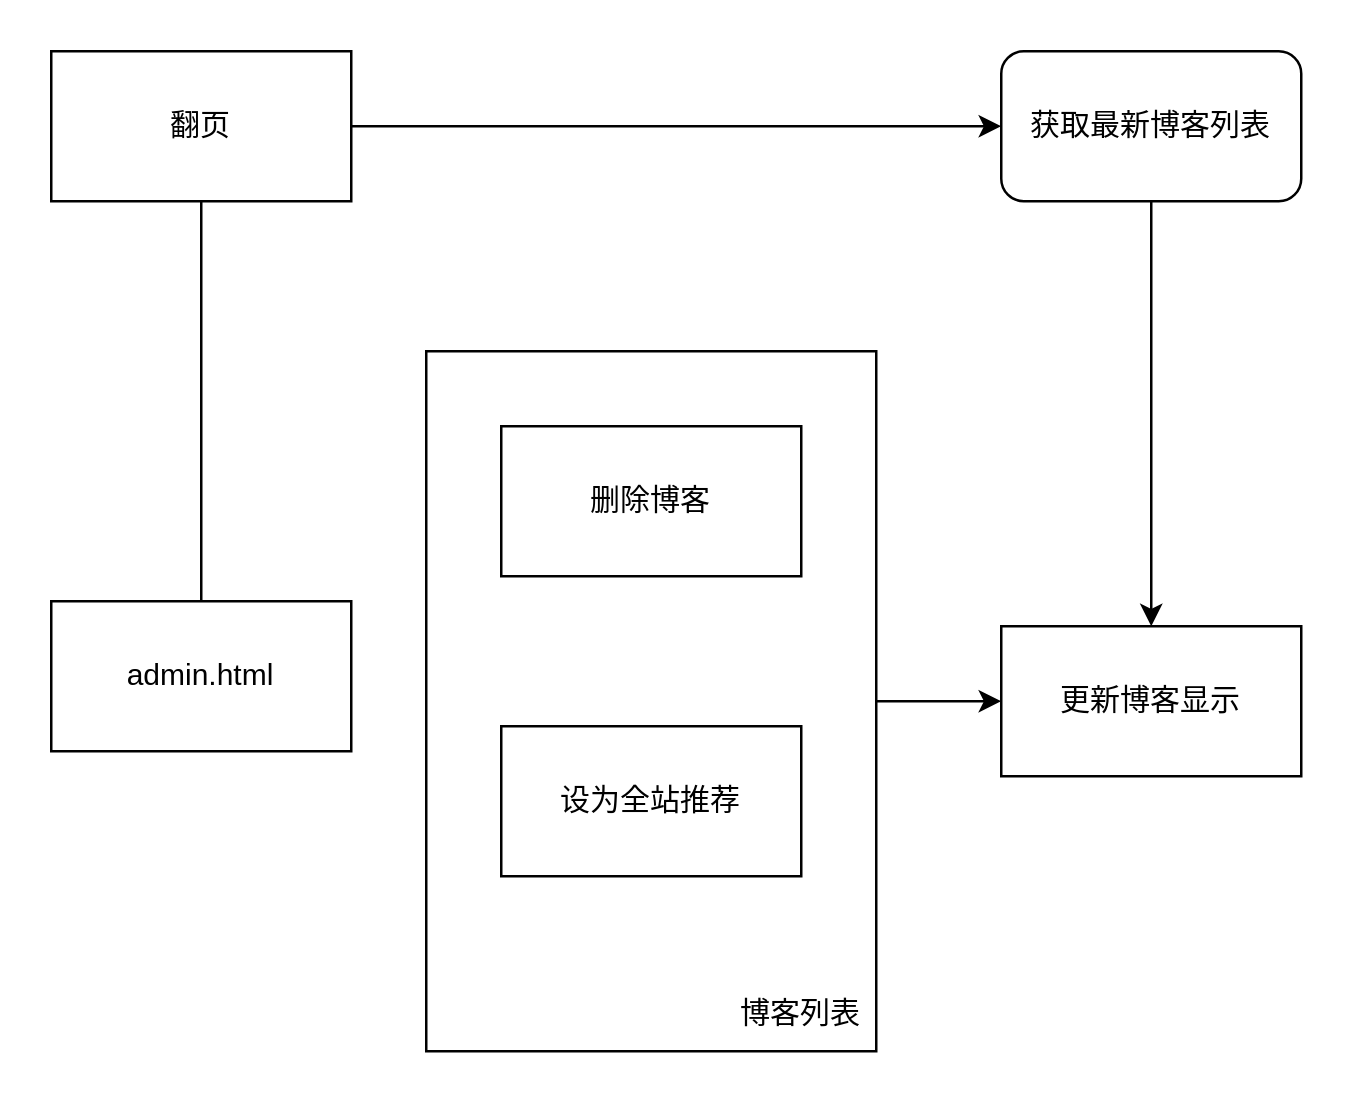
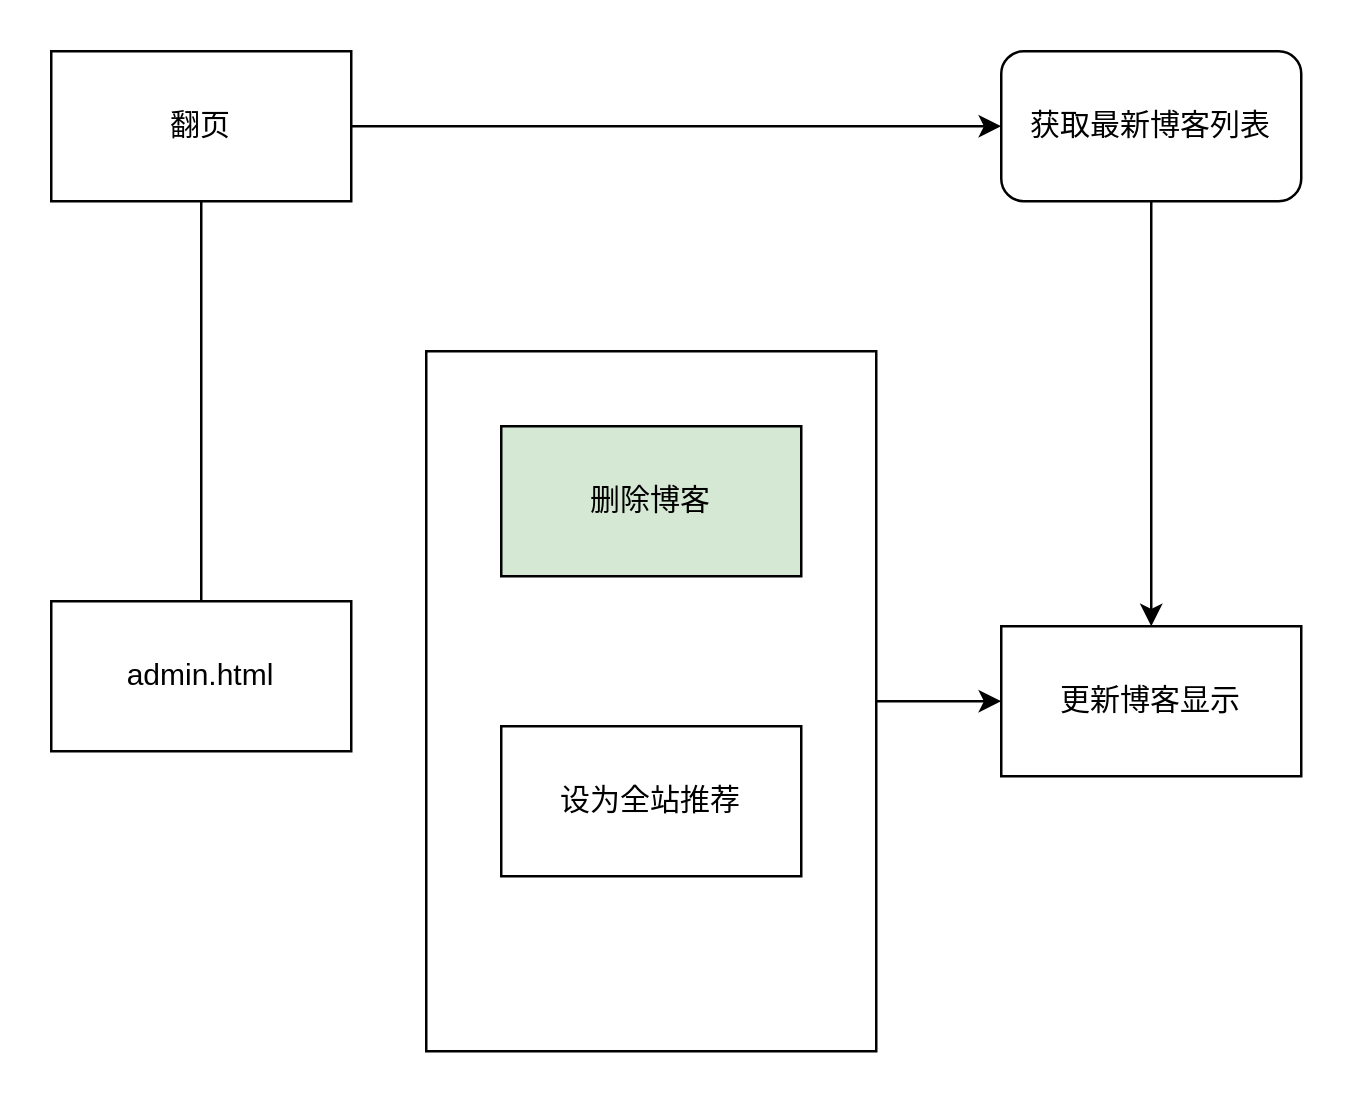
  <mxCell id="0" />
  <mxCell id="1" parent="0" />
  <mxCell id="2" value="" style="edgeStyle=none;html=1;" edge="1" parent="1" source="3" target="13"><mxGeometry relative="1" as="geometry" /></mxCell>
  <mxCell id="3" value="" style="rounded=0;whiteSpace=wrap;html=1;" parent="1" vertex="1"><mxGeometry x="170" y="140" width="180" height="280" as="geometry" /></mxCell>
  <mxCell id="4" style="edgeStyle=none;html=1;entryX=0;entryY=0.5;entryDx=0;entryDy=0;" parent="1" source="5" target="12" edge="1"><mxGeometry relative="1" as="geometry"><Array as="points"><mxPoint x="80" y="50" /></Array></mxGeometry></mxCell>
  <mxCell id="5" value="admin.html" style="rounded=0;whiteSpace=wrap;html=1;" parent="1" vertex="1"><mxGeometry x="20" y="240" width="120" height="60" as="geometry" /></mxCell>
- <mxCell id="6" value="删除博客" style="rounded=0;whiteSpace=wrap;html=1;" parent="1" vertex="1"><mxGeometry x="200" y="170" width="120" height="60" as="geometry" /></mxCell>
+ <mxCell id="6" value="删除博客" style="rounded=0;whiteSpace=wrap;html=1;fillColor=#d5e8d4;" parent="1" vertex="1"><mxGeometry x="200" y="170" width="120" height="60" as="geometry" /></mxCell>
  <mxCell id="7" value="设为全站推荐" style="rounded=0;whiteSpace=wrap;html=1;" parent="1" vertex="1"><mxGeometry x="200" y="290" width="120" height="60" as="geometry" /></mxCell>
- <mxCell id="8" value="博客列表" style="text;html=1;strokeColor=none;fillColor=none;align=center;verticalAlign=middle;whiteSpace=wrap;rounded=0;" parent="1" vertex="1"><mxGeometry x="290" y="390" width="60" height="30" as="geometry" /></mxCell>
  <mxCell id="9" value="" style="edgeStyle=none;html=1;" parent="1" source="10" target="13" edge="1"><mxGeometry relative="1" as="geometry" /></mxCell>
  <mxCell id="10" value="获取最新博客列表" style="whiteSpace=wrap;html=1;rounded=1;" parent="1" vertex="1"><mxGeometry x="400" y="20" width="120" height="60" as="geometry" /></mxCell>
  <mxCell id="11" style="edgeStyle=none;html=1;entryX=0;entryY=0.5;entryDx=0;entryDy=0;" parent="1" source="12" target="10" edge="1"><mxGeometry relative="1" as="geometry" /></mxCell>
  <mxCell id="12" value="翻页" style="rounded=0;whiteSpace=wrap;html=1;" parent="1" vertex="1"><mxGeometry x="20" y="20" width="120" height="60" as="geometry" /></mxCell>
  <mxCell id="13" value="更新博客显示" style="rounded=0;whiteSpace=wrap;html=1;" parent="1" vertex="1"><mxGeometry x="400" y="250" width="120" height="60" as="geometry" /></mxCell>
